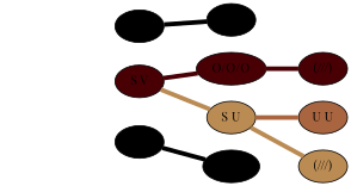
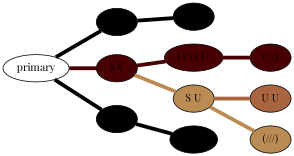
  graph {
    fontname="Playfair Display"
    rankdir=LR
    node [fillcolor="#000000" fontname="Playfair Display" qtype=pendant_node style=filled]
    edge [color="#000000" fontname="Playfair Display" penwidth=5 qtype=knot_link]
    n1 [label="Z V" pendant_attach=V pendant_colors="#000000" pendant_length=15 pendant_ply=Z]
    n2 [knot_position=12.0 knot_spin=S knot_type=S knot_value=1 label=O qtype=knot_node]
+   primary [fillcolor="" qtype="" style=""]
    n4 [fillcolor="#490005" label="S V" pendant_attach=V pendant_colors="#490005" pendant_length=58 pendant_ply=S]
    n5 [label="Z V" pendant_attach=V pendant_colors="#000000" pendant_length=24 pendant_ply=Z]
    n6 [fillcolor="#490005" knot_position=10.5 knot_spin=S knot_type=S knot_value=3 label="O/O/O" qtype=knot_node]
    n7 [fillcolor="#BB8B54" label="S U" pendant_attach=U pendant_colors="#BB8B54" pendant_length=29 pendant_ply=S]
    n8 [fillcolor="#A86540" label="U U" pendant_attach=U pendant_colors="#A86540" pendant_length=0 pendant_ply=U]
    n9 [knot_position=20.0 knot_spin=S knot_type=L knot_value=6 label="(//////)" qtype=knot_node]
    n10 [fillcolor="#490005" knot_position=20.0 knot_spin=S knot_type=L knot_value=3 label="(///)" qtype=knot_node]
    n11 [fillcolor="#BB8B54" knot_position=25.0 knot_spin=S knot_type=L knot_value=3 label="(///)" qtype=knot_node]
    n1 -- n2
+   primary -- n1 [qtype=pendant_link]
+   primary -- n4 [color="#490005" qtype=pendant_link]
+   primary -- n5 [qtype=pendant_link]
    n4 -- n6 [color="#490005"]
    n4 -- n7 [color="#BB8B54" qtype=pendant_link]
    n5 -- n9
    n6 -- n10 [color="#490005"]
    n7 -- n8 [color="#A86540" qtype=pendant_link]
    n7 -- n11 [color="#BB8B54"]
  }
